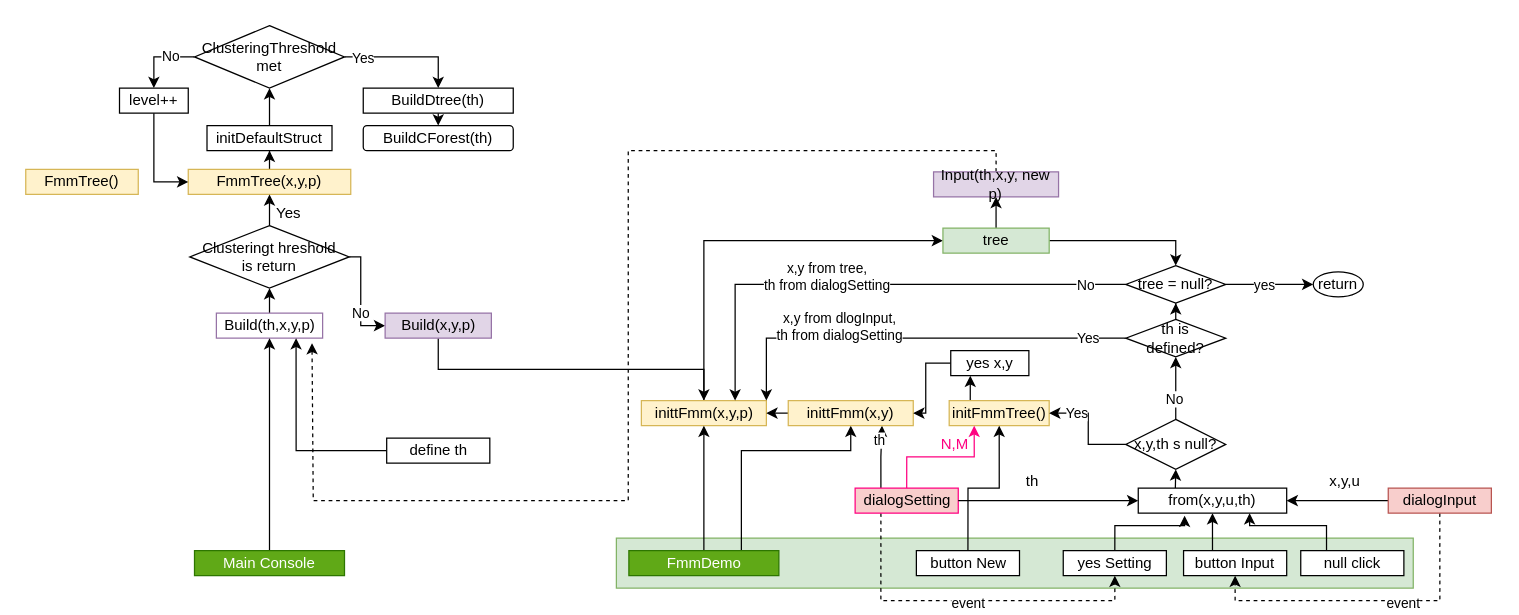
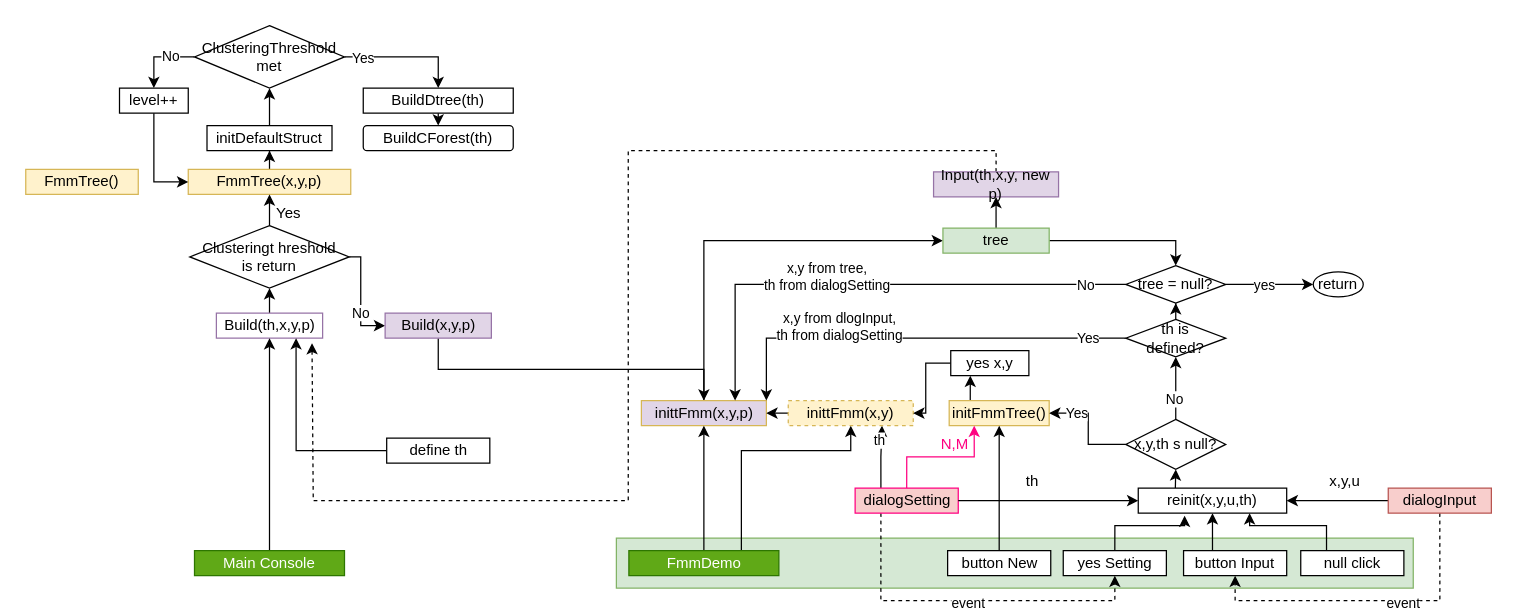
  <mxCell id="0" />
  <mxCell id="1" parent="0" />
  <mxCell id="2" value="" style="rounded=0;whiteSpace=wrap;html=1;fillColor=#d5e8d4;strokeColor=#82b366;" vertex="1" parent="1"><mxGeometry x="492.5" y="430" width="637.5" height="40" as="geometry" /></mxCell>
  <mxCell id="3" value="FmmTree()" style="rounded=0;whiteSpace=wrap;html=1;fillColor=#fff2cc;strokeColor=#d6b656;" vertex="1" parent="1"><mxGeometry x="20" y="135" width="90" height="20" as="geometry" /></mxCell>
  <mxCell id="4" style="edgeStyle=orthogonalEdgeStyle;rounded=0;orthogonalLoop=1;jettySize=auto;html=1;exitX=0.5;exitY=0;exitDx=0;exitDy=0;" edge="1" parent="1" source="5" target="7"><mxGeometry relative="1" as="geometry" /></mxCell>
  <mxCell id="5" value="FmmTree(x,y,p)" style="rounded=0;whiteSpace=wrap;html=1;fillColor=#fff2cc;strokeColor=#d6b656;" vertex="1" parent="1"><mxGeometry x="150" y="135" width="130" height="20" as="geometry" /></mxCell>
  <mxCell id="6" style="edgeStyle=orthogonalEdgeStyle;rounded=0;orthogonalLoop=1;jettySize=auto;html=1;exitX=0.5;exitY=0;exitDx=0;exitDy=0;" edge="1" parent="1" source="7" target="14"><mxGeometry relative="1" as="geometry" /></mxCell>
  <mxCell id="7" value="initDefaultStruct" style="whiteSpace=wrap;html=1;" vertex="1" parent="1"><mxGeometry x="165" y="100" width="100" height="20" as="geometry" /></mxCell>
  <mxCell id="8" style="edgeStyle=orthogonalEdgeStyle;rounded=0;orthogonalLoop=1;jettySize=auto;html=1;exitX=0.5;exitY=0;exitDx=0;exitDy=0;entryX=0.5;entryY=1;entryDx=0;entryDy=0;" edge="1" parent="1" source="9" target="23"><mxGeometry relative="1" as="geometry" /></mxCell>
  <mxCell id="9" value="Build(th,x,y,p)" style="rounded=0;whiteSpace=wrap;html=1;fillColor=#ffffff;strokeColor=#9673a6;" vertex="1" parent="1"><mxGeometry x="172.5" y="250" width="85" height="20" as="geometry" /></mxCell>
  <mxCell id="10" style="edgeStyle=orthogonalEdgeStyle;rounded=0;orthogonalLoop=1;jettySize=auto;html=1;exitX=0;exitY=0.5;exitDx=0;exitDy=0;entryX=0.5;entryY=0;entryDx=0;entryDy=0;" edge="1" parent="1" source="14" target="30"><mxGeometry relative="1" as="geometry"><mxPoint x="135" y="90" as="targetPoint" /></mxGeometry></mxCell>
  <mxCell id="11" value="No" style="edgeLabel;html=1;align=center;verticalAlign=middle;resizable=0;points=[];" vertex="1" connectable="0" parent="10"><mxGeometry x="-0.304" y="-1" relative="1" as="geometry"><mxPoint as="offset" /></mxGeometry></mxCell>
  <mxCell id="12" style="edgeStyle=orthogonalEdgeStyle;rounded=0;orthogonalLoop=1;jettySize=auto;html=1;exitX=1;exitY=0.5;exitDx=0;exitDy=0;entryX=0.5;entryY=0;entryDx=0;entryDy=0;" edge="1" parent="1" source="14" target="18"><mxGeometry relative="1" as="geometry" /></mxCell>
  <mxCell id="13" value="Yes" style="edgeLabel;html=1;align=center;verticalAlign=middle;resizable=0;points=[];" vertex="1" connectable="0" parent="12"><mxGeometry x="-0.72" relative="1" as="geometry"><mxPoint as="offset" /></mxGeometry></mxCell>
  <mxCell id="14" value="ClusteringThreshold met" style="rhombus;whiteSpace=wrap;html=1;" vertex="1" parent="1"><mxGeometry x="155" y="20" width="120" height="50" as="geometry" /></mxCell>
  <mxCell id="15" style="edgeStyle=orthogonalEdgeStyle;rounded=0;orthogonalLoop=1;jettySize=auto;html=1;exitX=0.5;exitY=0;exitDx=0;exitDy=0;entryX=0.5;entryY=1;entryDx=0;entryDy=0;" edge="1" parent="1" source="16" target="9"><mxGeometry relative="1" as="geometry" /></mxCell>
  <mxCell id="16" value="Main Console" style="rounded=0;whiteSpace=wrap;html=1;fillColor=#60a917;fontColor=#ffffff;strokeColor=#2D7600;" vertex="1" parent="1"><mxGeometry x="155" y="440" width="120" height="20" as="geometry" /></mxCell>
  <mxCell id="17" style="edgeStyle=orthogonalEdgeStyle;rounded=0;orthogonalLoop=1;jettySize=auto;html=1;exitX=0.5;exitY=1;exitDx=0;exitDy=0;entryX=0.5;entryY=0;entryDx=0;entryDy=0;" edge="1" parent="1" source="18" target="19"><mxGeometry relative="1" as="geometry" /></mxCell>
  <mxCell id="18" value="BuildDtree(th)" style="rounded=0;whiteSpace=wrap;html=1;" vertex="1" parent="1"><mxGeometry x="290" y="70" width="120" height="20" as="geometry" /></mxCell>
  <mxCell id="19" value="BuildCForest(th)" style="whiteSpace=wrap;html=1;rounded=1;" vertex="1" parent="1"><mxGeometry x="290" y="100" width="120" height="20" as="geometry" /></mxCell>
  <mxCell id="20" style="edgeStyle=orthogonalEdgeStyle;rounded=0;orthogonalLoop=1;jettySize=auto;html=1;exitX=0.5;exitY=0;exitDx=0;exitDy=0;entryX=0.5;entryY=1;entryDx=0;entryDy=0;" edge="1" parent="1" source="23" target="5"><mxGeometry relative="1" as="geometry" /></mxCell>
  <mxCell id="21" style="edgeStyle=orthogonalEdgeStyle;rounded=0;orthogonalLoop=1;jettySize=auto;html=1;exitX=1;exitY=0.5;exitDx=0;exitDy=0;entryX=0;entryY=0.5;entryDx=0;entryDy=0;" edge="1" parent="1" source="23" target="26"><mxGeometry relative="1" as="geometry"><Array as="points"><mxPoint x="288" y="205" /><mxPoint x="288" y="260" /></Array></mxGeometry></mxCell>
  <mxCell id="22" value="No" style="edgeLabel;html=1;align=center;verticalAlign=middle;resizable=0;points=[];" vertex="1" connectable="0" parent="21"><mxGeometry x="0.295" y="-1" relative="1" as="geometry"><mxPoint as="offset" /></mxGeometry></mxCell>
  <mxCell id="23" value="&lt;div&gt;Clusteringt hreshold &lt;br&gt;&lt;/div&gt;&lt;div&gt;is return&lt;br&gt;&lt;/div&gt;" style="rhombus;whiteSpace=wrap;html=1;" vertex="1" parent="1"><mxGeometry x="151.25" y="180" width="127.5" height="50" as="geometry" /></mxCell>
  <mxCell id="24" value="Yes" style="text;html=1;align=center;verticalAlign=middle;resizable=0;points=[];autosize=1;strokeColor=none;fillColor=none;" vertex="1" parent="1"><mxGeometry x="210" y="155" width="40" height="30" as="geometry" /></mxCell>
  <mxCell id="25" style="edgeStyle=orthogonalEdgeStyle;rounded=0;orthogonalLoop=1;jettySize=auto;html=1;exitX=0.5;exitY=1;exitDx=0;exitDy=0;" edge="1" parent="1" source="26" target="32"><mxGeometry relative="1" as="geometry" /></mxCell>
  <mxCell id="26" value="Build(x,y,p)" style="rounded=0;whiteSpace=wrap;html=1;fillColor=#e1d5e7;strokeColor=#9673a6;" vertex="1" parent="1"><mxGeometry x="307.5" y="250" width="85" height="20" as="geometry" /></mxCell>
  <mxCell id="27" style="edgeStyle=orthogonalEdgeStyle;rounded=0;orthogonalLoop=1;jettySize=auto;html=1;exitX=0;exitY=0.5;exitDx=0;exitDy=0;entryX=0.75;entryY=1;entryDx=0;entryDy=0;" edge="1" parent="1" source="28" target="9"><mxGeometry relative="1" as="geometry" /></mxCell>
  <mxCell id="28" value="define th" style="rounded=0;whiteSpace=wrap;html=1;" vertex="1" parent="1"><mxGeometry x="308.75" y="350" width="82.5" height="20" as="geometry" /></mxCell>
  <mxCell id="29" style="edgeStyle=orthogonalEdgeStyle;rounded=0;orthogonalLoop=1;jettySize=auto;html=1;exitX=0.5;exitY=1;exitDx=0;exitDy=0;entryX=0;entryY=0.5;entryDx=0;entryDy=0;" edge="1" parent="1" source="30" target="5"><mxGeometry relative="1" as="geometry" /></mxCell>
  <mxCell id="30" value="level++" style="rounded=0;whiteSpace=wrap;html=1;" vertex="1" parent="1"><mxGeometry x="95" y="70" width="55" height="20" as="geometry" /></mxCell>
  <mxCell id="31" style="edgeStyle=orthogonalEdgeStyle;rounded=0;orthogonalLoop=1;jettySize=auto;html=1;exitX=0.5;exitY=0;exitDx=0;exitDy=0;entryX=0;entryY=0.5;entryDx=0;entryDy=0;" edge="1" parent="1" source="32" target="38"><mxGeometry relative="1" as="geometry" /></mxCell>
- <mxCell id="32" value="inittFmm(x,y,p)" style="rounded=0;whiteSpace=wrap;html=1;fillColor=#fff2cc;strokeColor=#d6b656;" vertex="1" parent="1"><mxGeometry x="512.5" y="320" width="100" height="20" as="geometry" /></mxCell>
+ <mxCell id="32" value="inittFmm(x,y,p)" style="rounded=0;whiteSpace=wrap;html=1;fillColor=#e1d5e7;strokeColor=#d6b656;" vertex="1" parent="1"><mxGeometry x="512.5" y="320" width="100" height="20" as="geometry" /></mxCell>
  <mxCell id="33" style="edgeStyle=orthogonalEdgeStyle;rounded=0;orthogonalLoop=1;jettySize=auto;html=1;exitX=0.5;exitY=0;exitDx=0;exitDy=0;entryX=0.5;entryY=1;entryDx=0;entryDy=0;" edge="1" parent="1" source="35" target="32"><mxGeometry relative="1" as="geometry" /></mxCell>
  <mxCell id="34" style="edgeStyle=orthogonalEdgeStyle;rounded=0;orthogonalLoop=1;jettySize=auto;html=1;exitX=0.75;exitY=0;exitDx=0;exitDy=0;entryX=0.5;entryY=1;entryDx=0;entryDy=0;" edge="1" parent="1" source="35" target="45"><mxGeometry relative="1" as="geometry"><Array as="points"><mxPoint x="593" y="360" /><mxPoint x="680" y="360" /></Array></mxGeometry></mxCell>
  <mxCell id="35" value="FmmDemo" style="rounded=0;whiteSpace=wrap;html=1;fillColor=#60a917;fontColor=#ffffff;strokeColor=#2D7600;" vertex="1" parent="1"><mxGeometry x="502.5" y="440" width="120" height="20" as="geometry" /></mxCell>
  <mxCell id="36" style="edgeStyle=orthogonalEdgeStyle;rounded=0;orthogonalLoop=1;jettySize=auto;html=1;exitX=1;exitY=0.5;exitDx=0;exitDy=0;entryX=0.5;entryY=0;entryDx=0;entryDy=0;" edge="1" parent="1" source="38" target="84"><mxGeometry relative="1" as="geometry" /></mxCell>
  <mxCell id="37" style="edgeStyle=orthogonalEdgeStyle;rounded=0;orthogonalLoop=1;jettySize=auto;html=1;exitX=0.5;exitY=0;exitDx=0;exitDy=0;entryX=0.5;entryY=1;entryDx=0;entryDy=0;" edge="1" parent="1" source="38" target="87"><mxGeometry relative="1" as="geometry" /></mxCell>
  <mxCell id="38" value="tree" style="rounded=0;whiteSpace=wrap;html=1;fillColor=#d5e8d4;strokeColor=#82b366;" vertex="1" parent="1"><mxGeometry x="753.75" y="182" width="85" height="20" as="geometry" /></mxCell>
  <mxCell id="39" style="edgeStyle=orthogonalEdgeStyle;rounded=0;orthogonalLoop=1;jettySize=auto;html=1;exitX=0.25;exitY=0;exitDx=0;exitDy=0;entryX=0.75;entryY=1;entryDx=0;entryDy=0;" edge="1" parent="1" source="43" target="45"><mxGeometry relative="1" as="geometry" /></mxCell>
  <mxCell id="40" value="th" style="edgeLabel;html=1;align=center;verticalAlign=middle;resizable=0;points=[];" vertex="1" connectable="0" parent="39"><mxGeometry x="0.537" y="3" relative="1" as="geometry"><mxPoint as="offset" /></mxGeometry></mxCell>
  <mxCell id="41" style="edgeStyle=orthogonalEdgeStyle;rounded=0;orthogonalLoop=1;jettySize=auto;html=1;exitX=0.25;exitY=1;exitDx=0;exitDy=0;entryX=0.5;entryY=1;entryDx=0;entryDy=0;dashed=1;" edge="1" parent="1" source="43" target="56"><mxGeometry relative="1" as="geometry" /></mxCell>
  <mxCell id="42" value="event" style="edgeLabel;html=1;align=center;verticalAlign=middle;resizable=0;points=[];" vertex="1" connectable="0" parent="41"><mxGeometry x="0.002" y="-1" relative="1" as="geometry"><mxPoint as="offset" /></mxGeometry></mxCell>
  <mxCell id="43" value="dialogSetting" style="rounded=0;whiteSpace=wrap;html=1;fillColor=#f8cecc;strokeColor=#FF0080;" vertex="1" parent="1"><mxGeometry x="683.5" y="390" width="82.5" height="20" as="geometry" /></mxCell>
  <mxCell id="44" style="edgeStyle=orthogonalEdgeStyle;rounded=0;orthogonalLoop=1;jettySize=auto;html=1;exitX=0;exitY=0.5;exitDx=0;exitDy=0;entryX=1;entryY=0.5;entryDx=0;entryDy=0;" edge="1" parent="1" source="45" target="32"><mxGeometry relative="1" as="geometry" /></mxCell>
- <mxCell id="45" value="inittFmm(x,y)" style="rounded=0;whiteSpace=wrap;html=1;fillColor=#fff2cc;strokeColor=#d6b656;" vertex="1" parent="1"><mxGeometry x="630" y="320" width="100" height="20" as="geometry" /></mxCell>
+ <mxCell id="45" value="inittFmm(x,y)" style="rounded=0;whiteSpace=wrap;html=1;fillColor=#fff2cc;strokeColor=#d6b656;dashed=1;" vertex="1" parent="1"><mxGeometry x="630" y="320" width="100" height="20" as="geometry" /></mxCell>
  <mxCell id="46" style="edgeStyle=orthogonalEdgeStyle;rounded=0;orthogonalLoop=1;jettySize=auto;html=1;exitX=0.25;exitY=0;exitDx=0;exitDy=0;entryX=0.25;entryY=1;entryDx=0;entryDy=0;" edge="1" parent="1" source="47" target="49"><mxGeometry relative="1" as="geometry" /></mxCell>
  <mxCell id="47" value="initFmmTree()" style="rounded=0;whiteSpace=wrap;html=1;fillColor=#fff2cc;strokeColor=#d6b656;" vertex="1" parent="1"><mxGeometry x="758.75" y="320" width="80" height="20" as="geometry" /></mxCell>
  <mxCell id="48" style="edgeStyle=orthogonalEdgeStyle;rounded=0;orthogonalLoop=1;jettySize=auto;html=1;exitX=0;exitY=0.5;exitDx=0;exitDy=0;entryX=1;entryY=0.5;entryDx=0;entryDy=0;" edge="1" parent="1" source="49" target="45"><mxGeometry relative="1" as="geometry"><Array as="points"><mxPoint x="740" y="290" /><mxPoint x="740" y="330" /></Array></mxGeometry></mxCell>
  <mxCell id="49" value="yes x,y" style="rounded=0;whiteSpace=wrap;html=1;" vertex="1" parent="1"><mxGeometry x="760" y="280" width="62.5" height="20" as="geometry" /></mxCell>
  <mxCell id="50" style="edgeStyle=orthogonalEdgeStyle;rounded=0;orthogonalLoop=1;jettySize=auto;html=1;exitX=0.5;exitY=0;exitDx=0;exitDy=0;entryX=0.5;entryY=1;entryDx=0;entryDy=0;" edge="1" parent="1" source="51" target="47"><mxGeometry relative="1" as="geometry" /></mxCell>
- <mxCell id="51" value="button New" style="rounded=0;whiteSpace=wrap;html=1;" vertex="1" parent="1"><mxGeometry x="732.5" y="440" width="82.5" height="20" as="geometry" /></mxCell>
+ <mxCell id="51" value="button New" style="rounded=0;whiteSpace=wrap;html=1;" vertex="1" parent="1"><mxGeometry x="757.5" y="440" width="82.5" height="20" as="geometry" /></mxCell>
  <mxCell id="52" value="" style="group;fontColor=#FF33FF;" vertex="1" connectable="0" parent="1"><mxGeometry x="747.5" y="340" width="35" height="30" as="geometry" /></mxCell>
  <mxCell id="53" style="edgeStyle=orthogonalEdgeStyle;rounded=0;orthogonalLoop=1;jettySize=auto;html=1;exitX=0.5;exitY=0;exitDx=0;exitDy=0;entryX=0.25;entryY=1;entryDx=0;entryDy=0;strokeColor=#FF0080;" edge="1" parent="52" source="43" target="47"><mxGeometry relative="1" as="geometry" /></mxCell>
  <mxCell id="54" value="&lt;font color=&quot;#FF0080&quot;&gt;N,M&lt;/font&gt;" style="text;html=1;align=center;verticalAlign=middle;resizable=0;points=[];autosize=1;strokeColor=none;fillColor=none;" vertex="1" parent="52"><mxGeometry x="-5" width="40" height="30" as="geometry" /></mxCell>
  <mxCell id="55" style="edgeStyle=orthogonalEdgeStyle;rounded=0;orthogonalLoop=1;jettySize=auto;html=1;exitX=0.5;exitY=0;exitDx=0;exitDy=0;entryX=0.312;entryY=1.1;entryDx=0;entryDy=0;entryPerimeter=0;" edge="1" parent="1" source="56" target="60"><mxGeometry relative="1" as="geometry"><mxPoint x="921.245" y="400" as="targetPoint" /></mxGeometry></mxCell>
  <mxCell id="56" value="yes Setting" style="rounded=0;whiteSpace=wrap;html=1;" vertex="1" parent="1"><mxGeometry x="850" y="440" width="82.5" height="20" as="geometry" /></mxCell>
  <mxCell id="57" style="edgeStyle=orthogonalEdgeStyle;rounded=0;orthogonalLoop=1;jettySize=auto;html=1;exitX=0.5;exitY=0;exitDx=0;exitDy=0;entryX=0.5;entryY=1;entryDx=0;entryDy=0;" edge="1" parent="1" source="58" target="60"><mxGeometry relative="1" as="geometry" /></mxCell>
  <mxCell id="58" value="button Input" style="rounded=0;whiteSpace=wrap;html=1;" vertex="1" parent="1"><mxGeometry x="946.25" y="440" width="82.5" height="20" as="geometry" /></mxCell>
  <mxCell id="59" style="edgeStyle=orthogonalEdgeStyle;rounded=0;orthogonalLoop=1;jettySize=auto;html=1;exitX=0.25;exitY=0;exitDx=0;exitDy=0;entryX=0.5;entryY=1;entryDx=0;entryDy=0;" edge="1" parent="1" source="60" target="73"><mxGeometry relative="1" as="geometry" /></mxCell>
- <mxCell id="60" value="from(x,y,u,th)" style="whiteSpace=wrap;html=1;" vertex="1" parent="1"><mxGeometry x="910" y="390" width="118.75" height="20" as="geometry" /></mxCell>
+ <mxCell id="60" value="reinit(x,y,u,th)" style="whiteSpace=wrap;html=1;" vertex="1" parent="1"><mxGeometry x="910" y="390" width="118.75" height="20" as="geometry" /></mxCell>
  <mxCell id="61" style="edgeStyle=orthogonalEdgeStyle;rounded=0;orthogonalLoop=1;jettySize=auto;html=1;exitX=0.25;exitY=0;exitDx=0;exitDy=0;entryX=0.75;entryY=1;entryDx=0;entryDy=0;" edge="1" parent="1" source="62" target="60"><mxGeometry relative="1" as="geometry"><Array as="points"><mxPoint x="1061" y="420" /><mxPoint x="999" y="420" /></Array></mxGeometry></mxCell>
  <mxCell id="62" value="null click" style="rounded=0;whiteSpace=wrap;html=1;" vertex="1" parent="1"><mxGeometry x="1040" y="440" width="82.5" height="20" as="geometry" /></mxCell>
  <mxCell id="63" value="x,y,u" style="text;html=1;align=center;verticalAlign=middle;resizable=0;points=[];autosize=1;strokeColor=none;fillColor=none;" vertex="1" parent="1"><mxGeometry x="1050" y="370" width="50" height="30" as="geometry" /></mxCell>
  <mxCell id="64" style="edgeStyle=orthogonalEdgeStyle;rounded=0;orthogonalLoop=1;jettySize=auto;html=1;exitX=0;exitY=0.5;exitDx=0;exitDy=0;entryX=1;entryY=0.5;entryDx=0;entryDy=0;" edge="1" parent="1" source="90" target="60"><mxGeometry relative="1" as="geometry"><mxPoint x="1131.25" y="410" as="sourcePoint" /></mxGeometry></mxCell>
  <mxCell id="65" value="" style="group" vertex="1" connectable="0" parent="1"><mxGeometry x="810" y="370" width="30" height="30" as="geometry" /></mxCell>
  <mxCell id="66" value="" style="group" vertex="1" connectable="0" parent="65"><mxGeometry width="30" height="30" as="geometry" /></mxCell>
  <mxCell id="67" value="th" style="text;html=1;align=center;verticalAlign=middle;resizable=0;points=[];autosize=1;strokeColor=none;fillColor=none;" vertex="1" parent="66"><mxGeometry width="30" height="30" as="geometry" /></mxCell>
  <mxCell id="68" style="edgeStyle=orthogonalEdgeStyle;rounded=0;orthogonalLoop=1;jettySize=auto;html=1;exitX=1;exitY=0.5;exitDx=0;exitDy=0;entryX=0;entryY=0.5;entryDx=0;entryDy=0;" edge="1" parent="65" source="43" target="60"><mxGeometry relative="1" as="geometry"><mxPoint x="51.87" y="20" as="targetPoint" /></mxGeometry></mxCell>
  <mxCell id="69" style="edgeStyle=orthogonalEdgeStyle;rounded=0;orthogonalLoop=1;jettySize=auto;html=1;exitX=0;exitY=0.5;exitDx=0;exitDy=0;entryX=1;entryY=0.5;entryDx=0;entryDy=0;" edge="1" parent="1" source="73" target="47"><mxGeometry relative="1" as="geometry"><Array as="points"><mxPoint x="870" y="355" /><mxPoint x="870" y="330" /></Array></mxGeometry></mxCell>
  <mxCell id="70" value="Yes" style="edgeLabel;html=1;align=center;verticalAlign=middle;resizable=0;points=[];" vertex="1" connectable="0" parent="69"><mxGeometry x="0.506" y="-1" relative="1" as="geometry"><mxPoint as="offset" /></mxGeometry></mxCell>
  <mxCell id="71" style="edgeStyle=orthogonalEdgeStyle;rounded=0;orthogonalLoop=1;jettySize=auto;html=1;exitX=0.5;exitY=0;exitDx=0;exitDy=0;" edge="1" parent="1" source="73" target="78"><mxGeometry relative="1" as="geometry"><mxPoint x="940" y="300" as="targetPoint" /></mxGeometry></mxCell>
  <mxCell id="72" value="No" style="edgeLabel;html=1;align=center;verticalAlign=middle;resizable=0;points=[];" vertex="1" connectable="0" parent="71"><mxGeometry x="-0.304" y="2" relative="1" as="geometry"><mxPoint as="offset" /></mxGeometry></mxCell>
  <mxCell id="73" value="x,y,th s null?" style="rhombus;whiteSpace=wrap;html=1;" vertex="1" parent="1"><mxGeometry x="900" y="335" width="80" height="40" as="geometry" /></mxCell>
  <mxCell id="74" style="edgeStyle=orthogonalEdgeStyle;rounded=0;orthogonalLoop=1;jettySize=auto;html=1;exitX=0.5;exitY=0;exitDx=0;exitDy=0;" edge="1" parent="1" source="78" target="84"><mxGeometry relative="1" as="geometry"><mxPoint x="940" y="250" as="targetPoint" /></mxGeometry></mxCell>
  <mxCell id="75" style="edgeStyle=orthogonalEdgeStyle;rounded=0;orthogonalLoop=1;jettySize=auto;html=1;exitX=0;exitY=0.5;exitDx=0;exitDy=0;entryX=1;entryY=0;entryDx=0;entryDy=0;" edge="1" parent="1" source="78" target="32"><mxGeometry relative="1" as="geometry"><Array as="points"><mxPoint x="900" y="270" /><mxPoint x="613" y="270" /></Array></mxGeometry></mxCell>
  <mxCell id="76" value="Yes" style="edgeLabel;html=1;align=center;verticalAlign=middle;resizable=0;points=[];" vertex="1" connectable="0" parent="75"><mxGeometry x="-0.816" y="-1" relative="1" as="geometry"><mxPoint as="offset" /></mxGeometry></mxCell>
  <mxCell id="77" value="&lt;div&gt;x,y from dlogInput,&lt;/div&gt;&lt;div&gt;th from dialogSetting&lt;br&gt;&lt;/div&gt;" style="edgeLabel;html=1;align=center;verticalAlign=middle;resizable=0;points=[];" vertex="1" connectable="0" parent="75"><mxGeometry x="0.523" relative="1" as="geometry"><mxPoint x="27" y="-10" as="offset" /></mxGeometry></mxCell>
  <mxCell id="78" value="&lt;div&gt;th is &lt;br&gt;&lt;/div&gt;&lt;div&gt;defined?&lt;/div&gt;" style="rhombus;whiteSpace=wrap;html=1;" vertex="1" parent="1"><mxGeometry x="900" y="255" width="80" height="30" as="geometry" /></mxCell>
  <mxCell id="79" style="edgeStyle=orthogonalEdgeStyle;rounded=0;orthogonalLoop=1;jettySize=auto;html=1;exitX=1;exitY=0.5;exitDx=0;exitDy=0;" edge="1" parent="1" source="84" target="85"><mxGeometry relative="1" as="geometry"><mxPoint x="770" y="260" as="targetPoint" /></mxGeometry></mxCell>
  <mxCell id="80" value="yes" style="edgeLabel;html=1;align=center;verticalAlign=middle;resizable=0;points=[];" vertex="1" connectable="0" parent="79"><mxGeometry x="-0.699" y="1" relative="1" as="geometry"><mxPoint x="19" y="1" as="offset" /></mxGeometry></mxCell>
  <mxCell id="81" style="edgeStyle=orthogonalEdgeStyle;rounded=0;orthogonalLoop=1;jettySize=auto;html=1;exitX=0;exitY=0.5;exitDx=0;exitDy=0;entryX=0.75;entryY=0;entryDx=0;entryDy=0;" edge="1" parent="1" source="84" target="32"><mxGeometry relative="1" as="geometry" /></mxCell>
  <mxCell id="82" value="&lt;div&gt;x,y from tree,&lt;/div&gt;&lt;div&gt;th from dialogSetting&lt;br&gt;&lt;/div&gt;" style="edgeLabel;html=1;align=center;verticalAlign=middle;resizable=0;points=[];" vertex="1" connectable="0" parent="81"><mxGeometry x="0.054" y="-1" relative="1" as="geometry"><mxPoint x="-26" y="-6" as="offset" /></mxGeometry></mxCell>
  <mxCell id="83" value="No" style="edgeLabel;html=1;align=center;verticalAlign=middle;resizable=0;points=[];" vertex="1" connectable="0" parent="81"><mxGeometry x="-0.836" relative="1" as="geometry"><mxPoint as="offset" /></mxGeometry></mxCell>
  <mxCell id="84" value="tree = null?" style="rhombus;whiteSpace=wrap;html=1;" vertex="1" parent="1"><mxGeometry x="900" y="212" width="80" height="30" as="geometry" /></mxCell>
  <mxCell id="85" value="return" style="ellipse;whiteSpace=wrap;html=1;" vertex="1" parent="1"><mxGeometry x="1050" y="217" width="40" height="20" as="geometry" /></mxCell>
  <mxCell id="86" style="edgeStyle=orthogonalEdgeStyle;rounded=0;orthogonalLoop=1;jettySize=auto;html=1;exitX=0.5;exitY=0;exitDx=0;exitDy=0;entryX=0.9;entryY=1.2;entryDx=0;entryDy=0;dashed=1;entryPerimeter=0;" edge="1" parent="1" source="87" target="9"><mxGeometry relative="1" as="geometry"><Array as="points"><mxPoint x="796" y="120" /><mxPoint x="502" y="120" /><mxPoint x="502" y="400" /><mxPoint x="250" y="400" /></Array></mxGeometry></mxCell>
  <mxCell id="87" value="Input(th,x,y, new p)" style="rounded=0;whiteSpace=wrap;html=1;fillColor=#e1d5e7;strokeColor=#9673a6;" vertex="1" parent="1"><mxGeometry x="746.25" y="137" width="100" height="20" as="geometry" /></mxCell>
  <mxCell id="88" style="edgeStyle=orthogonalEdgeStyle;rounded=0;orthogonalLoop=1;jettySize=auto;html=1;exitX=0.5;exitY=1;exitDx=0;exitDy=0;entryX=0.5;entryY=1;entryDx=0;entryDy=0;dashed=1;" edge="1" parent="1" source="90" target="58"><mxGeometry relative="1" as="geometry" /></mxCell>
  <mxCell id="89" value="event" style="edgeLabel;html=1;align=center;verticalAlign=middle;resizable=0;points=[];" vertex="1" connectable="0" parent="88"><mxGeometry x="-0.21" y="1" relative="1" as="geometry"><mxPoint as="offset" /></mxGeometry></mxCell>
  <mxCell id="90" value="dialogInput" style="rounded=0;whiteSpace=wrap;html=1;fillColor=#f8cecc;strokeColor=#b85450;" vertex="1" parent="1"><mxGeometry x="1110" y="390" width="82.5" height="20" as="geometry" /></mxCell>
